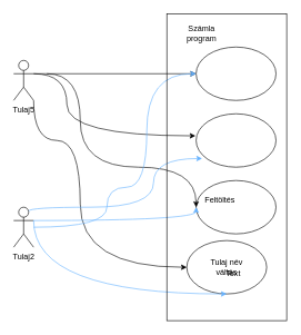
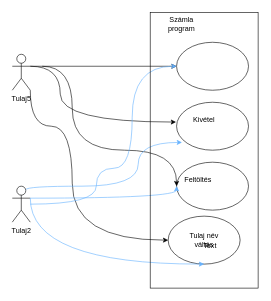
  <mxCell id="0" />
  <mxCell id="1" parent="0" />
+ <mxCell id="2" value="Kivétel" style="text;html=1;strokeColor=none;fillColor=none;align=center;verticalAlign=middle;whiteSpace=wrap;rounded=0;" vertex="1" parent="1"><mxGeometry x="320" y="190" width="40" height="20" as="geometry" /></mxCell>
  <mxCell id="3" value="Feltöltés" style="text;html=1;strokeColor=none;fillColor=none;align=center;verticalAlign=middle;whiteSpace=wrap;rounded=0;" vertex="1" parent="1"><mxGeometry x="310" y="290" width="40" height="20" as="geometry" /></mxCell>
  <mxCell id="4" value="Tulaj név váltás" style="text;html=1;strokeColor=none;fillColor=none;align=center;verticalAlign=middle;whiteSpace=wrap;rounded=0;" vertex="1" parent="1"><mxGeometry x="305" y="380" width="70" height="40" as="geometry" /></mxCell>
  <mxCell id="5" value="" style="ellipse;whiteSpace=wrap;html=1;fillColor=none;" vertex="1" parent="1"><mxGeometry x="280" y="360" width="120" height="80" as="geometry" /></mxCell>
  <mxCell id="6" value="" style="ellipse;whiteSpace=wrap;html=1;fillColor=none;" vertex="1" parent="1"><mxGeometry x="294" y="270" width="120" height="80" as="geometry" /></mxCell>
  <mxCell id="7" value="" style="ellipse;whiteSpace=wrap;html=1;fillColor=none;" vertex="1" parent="1"><mxGeometry x="294" y="170" width="120" height="80" as="geometry" /></mxCell>
  <mxCell id="8" value="" style="ellipse;whiteSpace=wrap;html=1;fillColor=none;" vertex="1" parent="1"><mxGeometry x="294" y="70" width="120" height="80" as="geometry" /></mxCell>
  <mxCell id="9" style="edgeStyle=orthogonalEdgeStyle;rounded=0;orthogonalLoop=1;jettySize=auto;html=1;exitX=1;exitY=0.333;exitDx=0;exitDy=0;exitPerimeter=0;entryX=0;entryY=0.5;entryDx=0;entryDy=0;" edge="1" parent="1" source="10" target="8"><mxGeometry relative="1" as="geometry"><Array as="points"><mxPoint x="280" y="110" /></Array></mxGeometry></mxCell>
  <mxCell id="10" value="Tulaj5" style="shape=umlActor;verticalLabelPosition=bottom;verticalAlign=top;html=1;outlineConnect=0;fillColor=none;" vertex="1" parent="1"><mxGeometry x="20" y="90" width="30" height="60" as="geometry" /></mxCell>
  <mxCell id="11" value="Tulaj2" style="shape=umlActor;verticalLabelPosition=bottom;verticalAlign=top;html=1;outlineConnect=0;fillColor=none;" vertex="1" parent="1"><mxGeometry x="20" y="310" width="30" height="60" as="geometry" /></mxCell>
  <mxCell id="12" value="" style="curved=1;endArrow=classic;html=1;rounded=0;edgeStyle=orthogonalEdgeStyle;exitX=1;exitY=1;exitDx=0;exitDy=0;exitPerimeter=0;entryX=0;entryY=0.5;entryDx=0;entryDy=0;" edge="1" parent="1" source="10" target="5"><mxGeometry width="50" height="50" relative="1" as="geometry"><mxPoint x="330" y="440" as="sourcePoint" /><mxPoint x="210" y="400" as="targetPoint" /><Array as="points"><mxPoint x="50" y="210" /><mxPoint x="120" y="210" /><mxPoint x="120" y="400" /></Array></mxGeometry></mxCell>
  <mxCell id="13" value="" style="curved=1;endArrow=classic;html=1;rounded=0;edgeStyle=orthogonalEdgeStyle;entryX=-0.008;entryY=0.413;entryDx=0;entryDy=0;entryPerimeter=0;" edge="1" parent="1" target="7"><mxGeometry width="50" height="50" relative="1" as="geometry"><mxPoint x="50" y="110" as="sourcePoint" /><mxPoint x="100" y="60" as="targetPoint" /><Array as="points"><mxPoint x="100" y="110" /><mxPoint x="100" y="203" /></Array></mxGeometry></mxCell>
  <mxCell id="14" value="" style="curved=1;endArrow=classic;html=1;rounded=0;edgeStyle=orthogonalEdgeStyle;entryX=0;entryY=0.5;entryDx=0;entryDy=0;" edge="1" parent="1" target="6"><mxGeometry width="50" height="50" relative="1" as="geometry"><mxPoint x="70" y="110" as="sourcePoint" /><mxPoint x="120" y="60" as="targetPoint" /><Array as="points"><mxPoint x="120" y="110" /><mxPoint x="120" y="250" /><mxPoint x="294" y="250" /></Array></mxGeometry></mxCell>
  <mxCell id="15" value="" style="curved=1;endArrow=classic;html=1;rounded=0;edgeStyle=orthogonalEdgeStyle;exitX=1;exitY=0.333;exitDx=0;exitDy=0;exitPerimeter=0;strokeColor=#66B2FF;" edge="1" parent="1" source="11" target="5"><mxGeometry width="50" height="50" relative="1" as="geometry"><mxPoint x="330" y="440" as="sourcePoint" /><mxPoint x="380" y="390" as="targetPoint" /><Array as="points"><mxPoint x="50" y="440" /></Array></mxGeometry></mxCell>
  <mxCell id="16" value="" style="curved=1;endArrow=classic;html=1;rounded=0;edgeStyle=orthogonalEdgeStyle;entryX=0;entryY=0.5;entryDx=0;entryDy=0;strokeColor=#66B2FF;" edge="1" parent="1" target="6"><mxGeometry width="50" height="50" relative="1" as="geometry"><mxPoint x="50" y="330" as="sourcePoint" /><mxPoint x="100" y="280" as="targetPoint" /><Array as="points"><mxPoint x="294" y="330" /></Array></mxGeometry></mxCell>
  <mxCell id="17" value="" style="curved=1;endArrow=classic;html=1;rounded=0;edgeStyle=orthogonalEdgeStyle;exitX=0.75;exitY=0.1;exitDx=0;exitDy=0;exitPerimeter=0;entryX=0.075;entryY=0.838;entryDx=0;entryDy=0;entryPerimeter=0;strokeColor=#66B2FF;" edge="1" parent="1" source="11" target="7"><mxGeometry width="50" height="50" relative="1" as="geometry"><mxPoint x="330" y="440" as="sourcePoint" /><mxPoint x="380" y="390" as="targetPoint" /><Array as="points"><mxPoint x="43" y="310" /><mxPoint x="230" y="310" /><mxPoint x="230" y="237" /></Array></mxGeometry></mxCell>
  <mxCell id="18" value="" style="curved=1;endArrow=classic;html=1;rounded=0;edgeStyle=orthogonalEdgeStyle;strokeColor=#66B2FF;" edge="1" parent="1" target="8"><mxGeometry width="50" height="50" relative="1" as="geometry"><mxPoint x="50" y="340" as="sourcePoint" /><mxPoint x="380" y="390" as="targetPoint" /><Array as="points"><mxPoint x="160" y="340" /><mxPoint x="160" y="280" /><mxPoint x="220" y="280" /><mxPoint x="220" y="110" /></Array></mxGeometry></mxCell>
  <mxCell id="19" value="" style="rounded=0;whiteSpace=wrap;html=1;fillColor=none;" vertex="1" parent="1"><mxGeometry x="250" y="20" width="180" height="460" as="geometry" /></mxCell>
  <mxCell id="20" value="Text" style="text;html=1;strokeColor=none;fillColor=none;align=center;verticalAlign=middle;whiteSpace=wrap;rounded=0;" vertex="1" parent="1"><mxGeometry x="330" y="400" width="40" height="20" as="geometry" /></mxCell>
- <mxCell id="21" value="Számla program" style="text;html=1;strokeColor=none;fillColor=none;align=center;verticalAlign=middle;whiteSpace=wrap;rounded=0;" vertex="1" parent="1"><mxGeometry x="265" y="40" width="75" height="20" as="geometry" /></mxCell>
+ <mxCell id="21" value="Számla program" style="text;html=1;strokeColor=none;fillColor=none;align=center;verticalAlign=middle;whiteSpace=wrap;rounded=0;" vertex="1" parent="1"><mxGeometry x="265" y="30" width="75" height="20" as="geometry" /></mxCell>
